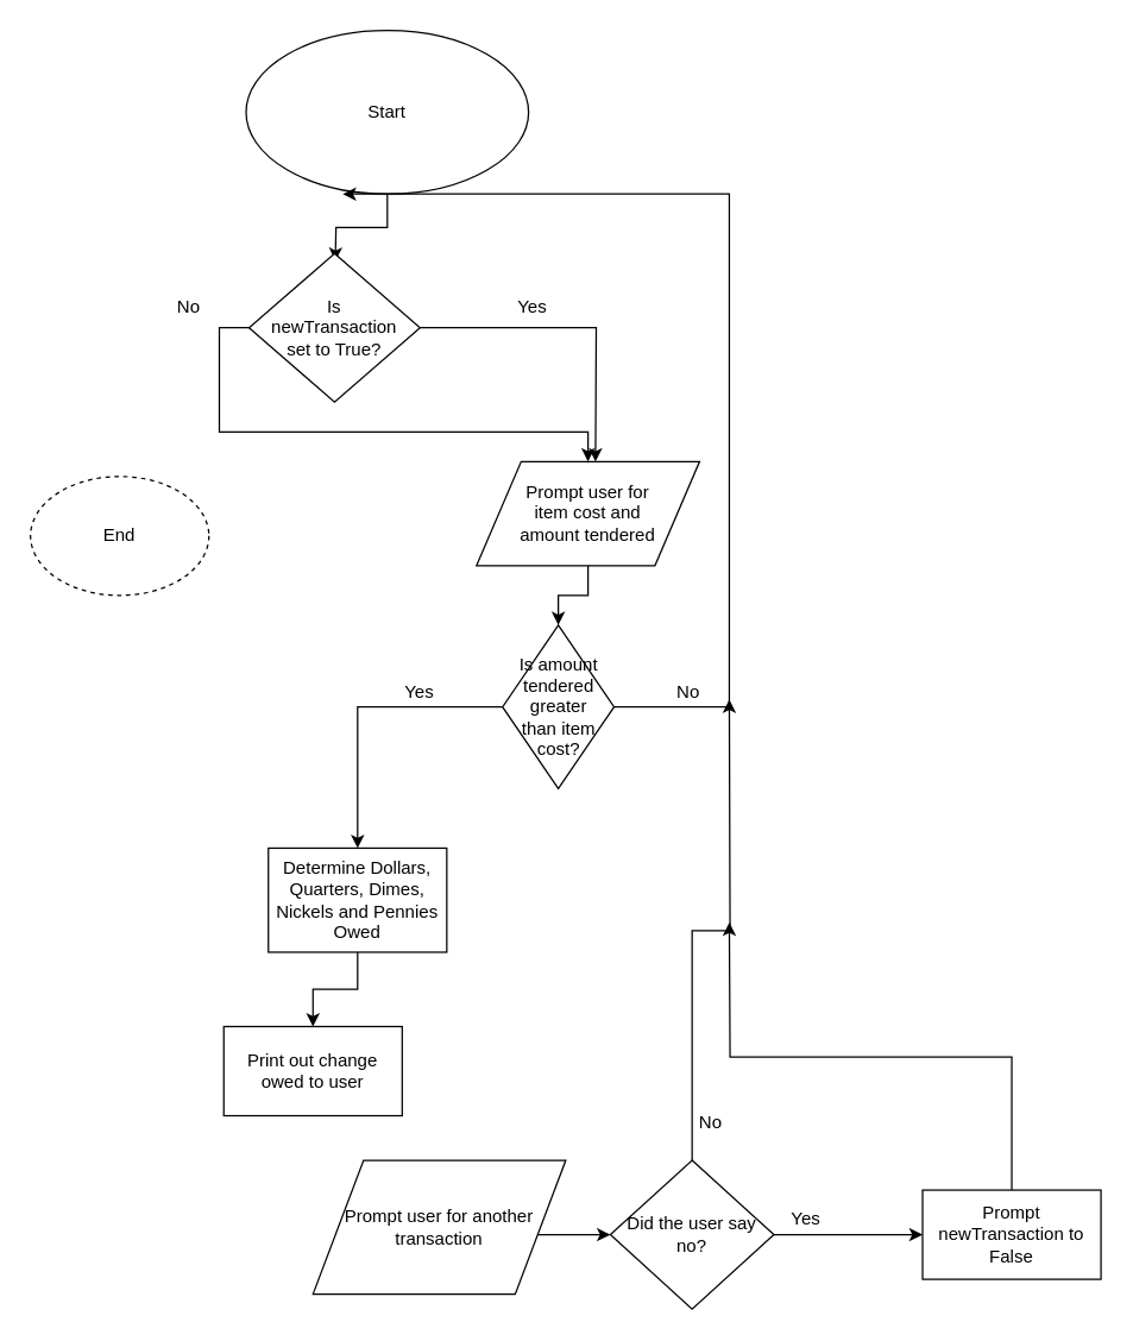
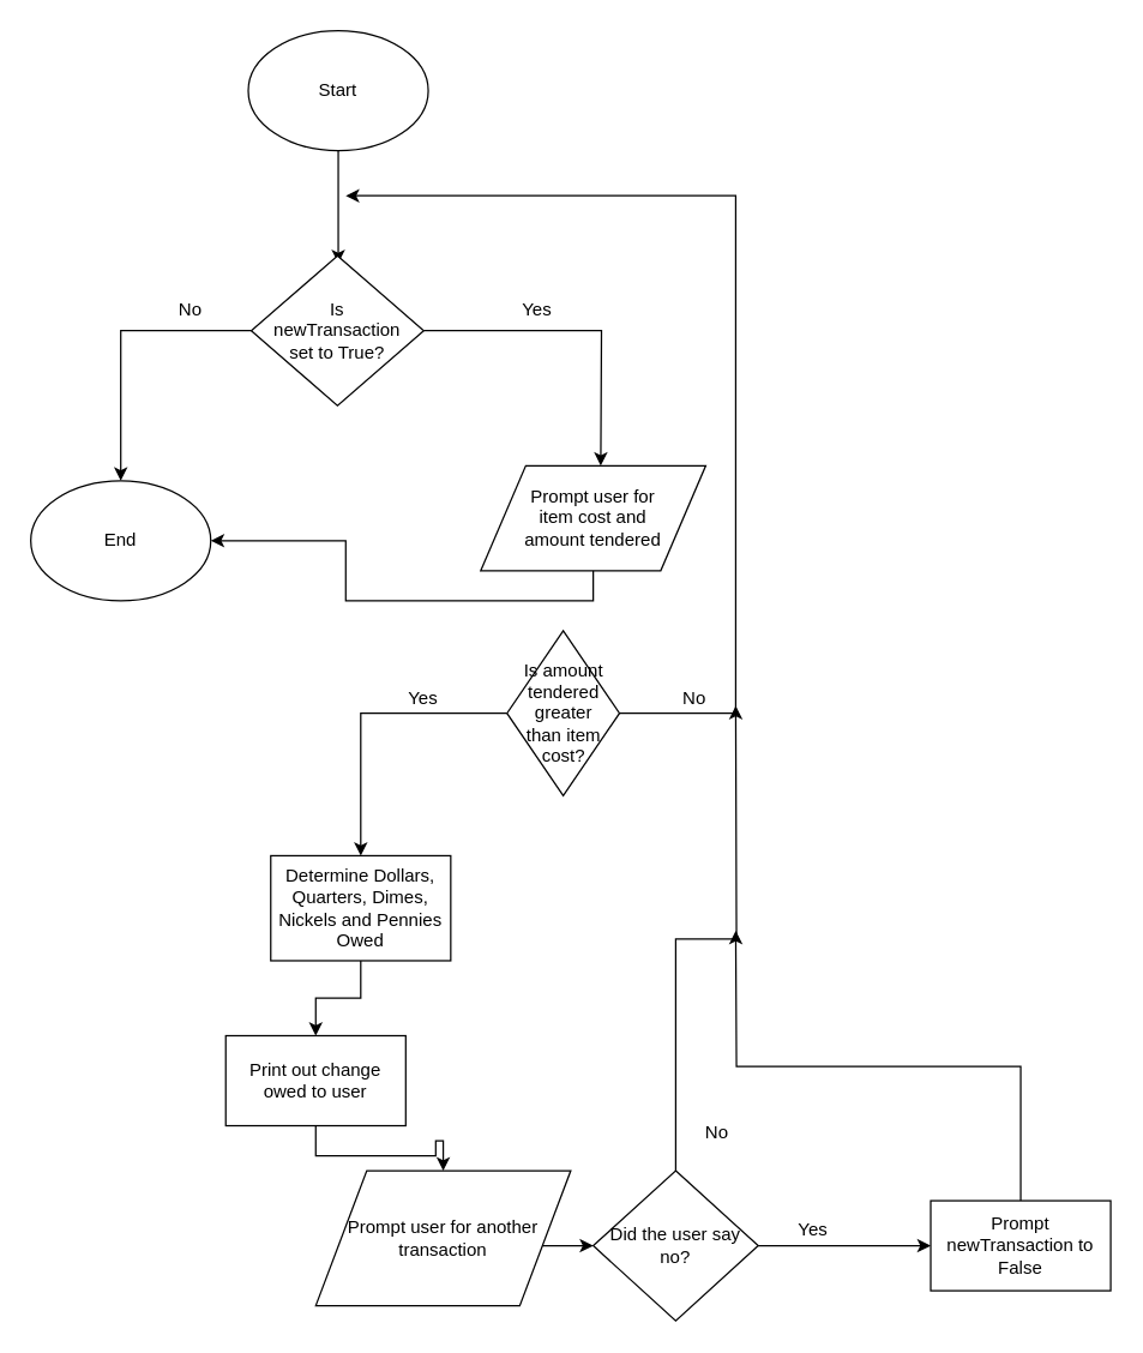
  <mxCell id="0" />
  <mxCell id="1" parent="0" />
  <mxCell id="2" style="edgeStyle=orthogonalEdgeStyle;rounded=0;orthogonalLoop=1;jettySize=auto;html=1;exitX=0.5;exitY=1;exitDx=0;exitDy=0;" edge="1" parent="1" source="3"><mxGeometry relative="1" as="geometry"><mxPoint x="225" y="175" as="targetPoint" /></mxGeometry></mxCell>
- <mxCell id="3" value="Start" style="ellipse;whiteSpace=wrap;html=1;" vertex="1" parent="1"><mxGeometry x="165" y="20" width="190" height="110" as="geometry" /></mxCell>
- <mxCell id="4" style="edgeStyle=orthogonalEdgeStyle;rounded=0;orthogonalLoop=1;jettySize=auto;html=1;exitX=0;exitY=0.5;exitDx=0;exitDy=0;" edge="1" parent="1" source="6" target="10"><mxGeometry relative="1" as="geometry"><mxPoint x="50" y="310" as="targetPoint" /></mxGeometry></mxCell>
+ <mxCell id="3" value="Start" style="ellipse;whiteSpace=wrap;html=1;" vertex="1" parent="1"><mxGeometry x="165" y="20" width="120" height="80" as="geometry" /></mxCell>
+ <mxCell id="4" style="edgeStyle=orthogonalEdgeStyle;rounded=0;orthogonalLoop=1;jettySize=auto;html=1;exitX=0;exitY=0.5;exitDx=0;exitDy=0;entryX=0.5;entryY=0;entryDx=0;entryDy=0;" edge="1" parent="1" source="6" target="8"><mxGeometry relative="1" as="geometry"><mxPoint x="50" y="310" as="targetPoint" /></mxGeometry></mxCell>
  <mxCell id="5" style="edgeStyle=orthogonalEdgeStyle;rounded=0;orthogonalLoop=1;jettySize=auto;html=1;exitX=1;exitY=0.5;exitDx=0;exitDy=0;" edge="1" parent="1" source="6"><mxGeometry relative="1" as="geometry"><mxPoint x="400" y="310" as="targetPoint" /></mxGeometry></mxCell>
  <mxCell id="6" value="Is newTransaction set to True?" style="rhombus;whiteSpace=wrap;html=1;gradientColor=#ffffff;spacingLeft=10;spacingRight=10;" vertex="1" parent="1"><mxGeometry x="167" y="170" width="115" height="100" as="geometry" /></mxCell>
  <mxCell id="7" value="Yes" style="text;html=1;resizable=0;points=[];autosize=1;align=left;verticalAlign=top;spacingTop=-4;" vertex="1" parent="1"><mxGeometry x="346" y="196" width="40" height="20" as="geometry" /></mxCell>
- <mxCell id="8" value="End" style="ellipse;whiteSpace=wrap;html=1;gradientColor=#ffffff;dashed=1;" vertex="1" parent="1"><mxGeometry x="20" y="320" width="120" height="80" as="geometry" /></mxCell>
- <mxCell id="9" style="edgeStyle=orthogonalEdgeStyle;rounded=0;orthogonalLoop=1;jettySize=auto;html=1;exitX=0.5;exitY=1;exitDx=0;exitDy=0;entryX=0.5;entryY=0;entryDx=0;entryDy=0;" edge="1" parent="1" source="10" target="13"><mxGeometry relative="1" as="geometry" /></mxCell>
+ <mxCell id="8" value="End" style="ellipse;whiteSpace=wrap;html=1;gradientColor=#ffffff;" vertex="1" parent="1"><mxGeometry x="20" y="320" width="120" height="80" as="geometry" /></mxCell>
+ <mxCell id="9" style="edgeStyle=orthogonalEdgeStyle;rounded=0;orthogonalLoop=1;jettySize=auto;html=1;exitX=0.5;exitY=1;exitDx=0;exitDy=0;" edge="1" parent="1" source="10" target="8"><mxGeometry relative="1" as="geometry" /></mxCell>
  <mxCell id="10" value="Prompt user for item cost and amount tendered" style="shape=parallelogram;perimeter=parallelogramPerimeter;whiteSpace=wrap;html=1;gradientColor=#ffffff;spacingLeft=20;spacingRight=20;" vertex="1" parent="1"><mxGeometry x="320" y="310" width="150" height="70" as="geometry" /></mxCell>
  <mxCell id="11" style="edgeStyle=orthogonalEdgeStyle;rounded=0;orthogonalLoop=1;jettySize=auto;html=1;exitX=1;exitY=0.5;exitDx=0;exitDy=0;" edge="1" parent="1" source="13"><mxGeometry relative="1" as="geometry"><mxPoint x="230" y="130" as="targetPoint" /><Array as="points"><mxPoint x="490" y="475" /><mxPoint x="490" y="130" /></Array></mxGeometry></mxCell>
  <mxCell id="12" style="edgeStyle=orthogonalEdgeStyle;rounded=0;orthogonalLoop=1;jettySize=auto;html=1;exitX=0;exitY=0.5;exitDx=0;exitDy=0;entryX=0.5;entryY=0;entryDx=0;entryDy=0;" edge="1" parent="1" source="13" target="17"><mxGeometry relative="1" as="geometry"><mxPoint x="240" y="580" as="targetPoint" /></mxGeometry></mxCell>
  <mxCell id="13" value="Is amount tendered greater than item cost?" style="rhombus;whiteSpace=wrap;html=1;gradientColor=#ffffff;spacingLeft=10;spacingRight=10;" vertex="1" parent="1"><mxGeometry x="337.5" y="420" width="75" height="110" as="geometry" /></mxCell>
  <mxCell id="14" value="No" style="text;html=1;resizable=0;points=[];autosize=1;align=left;verticalAlign=top;spacingTop=-4;" vertex="1" parent="1"><mxGeometry x="452.5" y="455" width="30" height="20" as="geometry" /></mxCell>
  <mxCell id="15" value="Yes" style="text;html=1;resizable=0;points=[];autosize=1;align=left;verticalAlign=top;spacingTop=-4;" vertex="1" parent="1"><mxGeometry x="270" y="455" width="40" height="20" as="geometry" /></mxCell>
  <mxCell id="16" style="edgeStyle=orthogonalEdgeStyle;rounded=0;orthogonalLoop=1;jettySize=auto;html=1;exitX=0.5;exitY=1;exitDx=0;exitDy=0;entryX=0.5;entryY=0;entryDx=0;entryDy=0;" edge="1" parent="1" source="17" target="19"><mxGeometry relative="1" as="geometry" /></mxCell>
  <mxCell id="17" value="Determine Dollars, Quarters, Dimes, Nickels and Pennies Owed" style="rounded=0;whiteSpace=wrap;html=1;gradientColor=#ffffff;" vertex="1" parent="1"><mxGeometry x="180" y="570" width="120" height="70" as="geometry" /></mxCell>
+ <mxCell id="18" style="edgeStyle=orthogonalEdgeStyle;rounded=0;orthogonalLoop=1;jettySize=auto;html=1;exitX=0.5;exitY=1;exitDx=0;exitDy=0;entryX=0.5;entryY=0;entryDx=0;entryDy=0;" edge="1" parent="1" source="19" target="21"><mxGeometry relative="1" as="geometry" /></mxCell>
  <mxCell id="19" value="Print out change owed to user" style="rounded=0;whiteSpace=wrap;html=1;gradientColor=#ffffff;" vertex="1" parent="1"><mxGeometry x="150" y="690" width="120" height="60" as="geometry" /></mxCell>
  <mxCell id="20" style="edgeStyle=orthogonalEdgeStyle;rounded=0;orthogonalLoop=1;jettySize=auto;html=1;exitX=1;exitY=0.5;exitDx=0;exitDy=0;entryX=0;entryY=0.5;entryDx=0;entryDy=0;" edge="1" parent="1" source="21" target="25"><mxGeometry relative="1" as="geometry"><Array as="points"><mxPoint x="308" y="830" /></Array></mxGeometry></mxCell>
  <mxCell id="21" value="Prompt user for another transaction" style="shape=parallelogram;perimeter=parallelogramPerimeter;whiteSpace=wrap;html=1;gradientColor=#ffffff;spacingLeft=15;spacingRight=15;" vertex="1" parent="1"><mxGeometry x="210" y="780" width="170" height="90" as="geometry" /></mxCell>
  <mxCell id="22" value="No" style="text;html=1;resizable=0;points=[];autosize=1;align=left;verticalAlign=top;spacingTop=-4;" vertex="1" parent="1"><mxGeometry x="117" y="196" width="30" height="20" as="geometry" /></mxCell>
  <mxCell id="23" style="edgeStyle=orthogonalEdgeStyle;rounded=0;orthogonalLoop=1;jettySize=auto;html=1;exitX=0.5;exitY=0;exitDx=0;exitDy=0;" edge="1" parent="1" source="25"><mxGeometry relative="1" as="geometry"><mxPoint x="490" y="470" as="targetPoint" /></mxGeometry></mxCell>
  <mxCell id="24" style="edgeStyle=orthogonalEdgeStyle;rounded=0;orthogonalLoop=1;jettySize=auto;html=1;exitX=1;exitY=0.5;exitDx=0;exitDy=0;" edge="1" parent="1" source="25"><mxGeometry relative="1" as="geometry"><mxPoint x="620" y="830" as="targetPoint" /></mxGeometry></mxCell>
- <mxCell id="25" value="Did the user say no?" style="rhombus;whiteSpace=wrap;html=1;gradientColor=#ffffff;" vertex="1" parent="1"><mxGeometry x="410" y="780" width="110" height="100" as="geometry" /></mxCell>
+ <mxCell id="25" value="Did the user say no?" style="rhombus;whiteSpace=wrap;html=1;gradientColor=#ffffff;" vertex="1" parent="1"><mxGeometry x="395" y="780" width="110" height="100" as="geometry" /></mxCell>
  <mxCell id="26" value="Yes" style="text;html=1;resizable=0;points=[];autosize=1;align=left;verticalAlign=top;spacingTop=-4;" vertex="1" parent="1"><mxGeometry x="530" y="810" width="40" height="20" as="geometry" /></mxCell>
  <mxCell id="27" value="No" style="text;html=1;resizable=0;points=[];autosize=1;align=left;verticalAlign=top;spacingTop=-4;" vertex="1" parent="1"><mxGeometry x="467.5" y="745" width="30" height="20" as="geometry" /></mxCell>
  <mxCell id="28" style="edgeStyle=orthogonalEdgeStyle;rounded=0;orthogonalLoop=1;jettySize=auto;html=1;exitX=0.5;exitY=0;exitDx=0;exitDy=0;" edge="1" parent="1" source="29"><mxGeometry relative="1" as="geometry"><mxPoint x="490" y="620" as="targetPoint" /></mxGeometry></mxCell>
  <mxCell id="29" value="Prompt newTransaction to False" style="rounded=0;whiteSpace=wrap;html=1;gradientColor=#ffffff;" vertex="1" parent="1"><mxGeometry x="620" y="800" width="120" height="60" as="geometry" /></mxCell>
